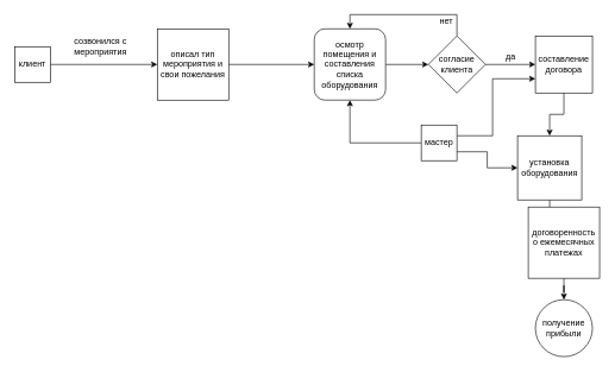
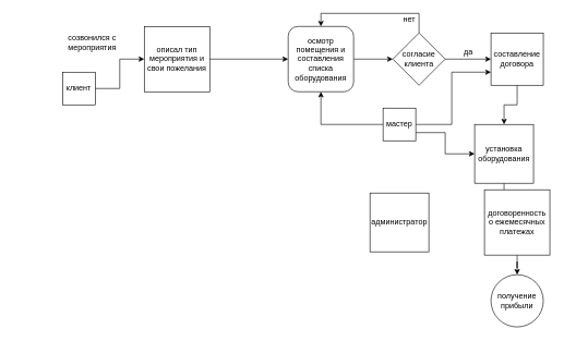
  <mxCell id="0" />
  <mxCell id="1" parent="0" />
  <mxCell id="2" style="edgeStyle=orthogonalEdgeStyle;rounded=0;orthogonalLoop=1;jettySize=auto;html=1;entryX=0;entryY=0.5;entryDx=0;entryDy=0;" parent="1" source="3" target="5" edge="1"><mxGeometry relative="1" as="geometry" /></mxCell>
- <mxCell id="3" value="клиент" style="whiteSpace=wrap;html=1;aspect=fixed;" parent="1" vertex="1"><mxGeometry y="65" width="50" height="50" as="geometry" x="20" /></mxCell>
+ <mxCell id="3" value="клиент" style="whiteSpace=wrap;html=1;aspect=fixed;" parent="1" vertex="1"><mxGeometry x="95" y="110" width="50" height="50" as="geometry" /></mxCell>
  <mxCell id="4" style="edgeStyle=orthogonalEdgeStyle;rounded=0;orthogonalLoop=1;jettySize=auto;html=1;entryX=0;entryY=0.5;entryDx=0;entryDy=0;" parent="1" source="5" target="8" edge="1"><mxGeometry relative="1" as="geometry" /></mxCell>
  <mxCell id="5" value="описал тип мероприятия и свои пожелания" style="whiteSpace=wrap;html=1;aspect=fixed;" parent="1" vertex="1"><mxGeometry x="220" y="40" width="100" height="100" as="geometry" /></mxCell>
  <mxCell id="6" value="созвонился с &lt;br&gt;мероприятия" style="text;html=1;align=center;verticalAlign=middle;resizable=0;points=[];;autosize=1;" parent="1" vertex="1"><mxGeometry x="80" y="50" width="120" height="30" as="geometry" /></mxCell>
  <mxCell id="7" style="edgeStyle=orthogonalEdgeStyle;rounded=0;orthogonalLoop=1;jettySize=auto;html=1;entryX=0;entryY=0.5;entryDx=0;entryDy=0;" parent="1" source="8" target="17" edge="1"><mxGeometry relative="1" as="geometry"><mxPoint x="590" y="90" as="targetPoint" /></mxGeometry></mxCell>
  <mxCell id="8" value="осмотр помещения и составления списка оборудования" style="whiteSpace=wrap;html=1;aspect=fixed;rounded=1;" parent="1" vertex="1"><mxGeometry x="440" y="40" width="100" height="100" as="geometry" /></mxCell>
  <mxCell id="9" style="edgeStyle=orthogonalEdgeStyle;rounded=0;orthogonalLoop=1;jettySize=auto;html=1;" parent="1" source="12" target="8" edge="1"><mxGeometry relative="1" as="geometry" /></mxCell>
  <mxCell id="10" style="edgeStyle=orthogonalEdgeStyle;rounded=0;orthogonalLoop=1;jettySize=auto;html=1;entryX=0;entryY=0.75;entryDx=0;entryDy=0;" parent="1" source="12" target="14" edge="1"><mxGeometry relative="1" as="geometry"><Array as="points"><mxPoint x="690" y="190" /><mxPoint x="690" y="110" /></Array></mxGeometry></mxCell>
  <mxCell id="11" style="edgeStyle=orthogonalEdgeStyle;rounded=0;orthogonalLoop=1;jettySize=auto;html=1;exitX=1;exitY=0.75;exitDx=0;exitDy=0;entryX=0;entryY=0.5;entryDx=0;entryDy=0;" parent="1" source="12" target="21" edge="1"><mxGeometry relative="1" as="geometry" /></mxCell>
- <mxCell id="12" value="мастер" style="whiteSpace=wrap;html=1;aspect=fixed;" parent="1" vertex="1"><mxGeometry x="590" y="175" width="50" height="50" as="geometry" /></mxCell>
+ <mxCell id="12" value="мастер" style="whiteSpace=wrap;html=1;aspect=fixed;" parent="1" vertex="1"><mxGeometry x="585" y="165" width="50" height="50" as="geometry" /></mxCell>
  <mxCell id="13" style="edgeStyle=orthogonalEdgeStyle;rounded=0;orthogonalLoop=1;jettySize=auto;html=1;entryX=0.5;entryY=0;entryDx=0;entryDy=0;" parent="1" source="14" target="21" edge="1"><mxGeometry relative="1" as="geometry" /></mxCell>
  <mxCell id="14" value="составление&lt;br&gt;договора" style="whiteSpace=wrap;html=1;aspect=fixed;" parent="1" vertex="1"><mxGeometry x="750" y="50" width="80" height="80" as="geometry" /></mxCell>
  <mxCell id="15" style="edgeStyle=orthogonalEdgeStyle;rounded=0;orthogonalLoop=1;jettySize=auto;html=1;" parent="1" source="17" target="14" edge="1"><mxGeometry relative="1" as="geometry" /></mxCell>
  <mxCell id="16" style="edgeStyle=orthogonalEdgeStyle;rounded=0;orthogonalLoop=1;jettySize=auto;html=1;entryX=0.5;entryY=0;entryDx=0;entryDy=0;" parent="1" source="17" target="8" edge="1"><mxGeometry relative="1" as="geometry"><Array as="points"><mxPoint x="640" y="20" /><mxPoint x="490" y="20" /></Array></mxGeometry></mxCell>
  <mxCell id="17" value="согласие клиента" style="rhombus;whiteSpace=wrap;html=1;" parent="1" vertex="1"><mxGeometry x="600" y="50" width="80" height="80" as="geometry" /></mxCell>
  <mxCell id="18" value="да" style="text;html=1;align=center;verticalAlign=middle;resizable=0;points=[];;autosize=1;" parent="1" vertex="1"><mxGeometry x="700" y="70" width="30" height="20" as="geometry" /></mxCell>
  <mxCell id="19" value="нет" style="text;html=1;align=center;verticalAlign=middle;resizable=0;points=[];;autosize=1;" parent="1" vertex="1"><mxGeometry x="610" width="30" height="20" as="geometry" y="20" /></mxCell>
  <mxCell id="20" style="edgeStyle=orthogonalEdgeStyle;rounded=0;orthogonalLoop=1;jettySize=auto;html=1;entryX=0.5;entryY=0;entryDx=0;entryDy=0;" parent="1" source="21" target="25" edge="1"><mxGeometry relative="1" as="geometry" /></mxCell>
  <mxCell id="21" value="установка оборудования" style="whiteSpace=wrap;html=1;aspect=fixed;" parent="1" vertex="1"><mxGeometry x="725" y="190" width="90" height="90" as="geometry" /></mxCell>
  <mxCell id="22" value="получение прибыли" style="ellipse;whiteSpace=wrap;html=1;aspect=fixed;" parent="1" vertex="1"><mxGeometry x="750" y="420" width="80" height="80" as="geometry" /></mxCell>
+ <mxCell id="23" value="администратор" style="whiteSpace=wrap;html=1;aspect=fixed;" parent="1" vertex="1"><mxGeometry x="565" y="295" width="90" height="90" as="geometry" /></mxCell>
  <mxCell id="24" style="edgeStyle=orthogonalEdgeStyle;rounded=0;orthogonalLoop=1;jettySize=auto;html=1;entryX=0.5;entryY=0;entryDx=0;entryDy=0;" parent="1" source="25" target="22" edge="1"><mxGeometry relative="1" as="geometry" /></mxCell>
  <mxCell id="25" value="договоренность о ежемесячных платежах" style="whiteSpace=wrap;html=1;aspect=fixed;" parent="1" vertex="1"><mxGeometry x="740" y="290" width="100" height="100" as="geometry" /></mxCell>
